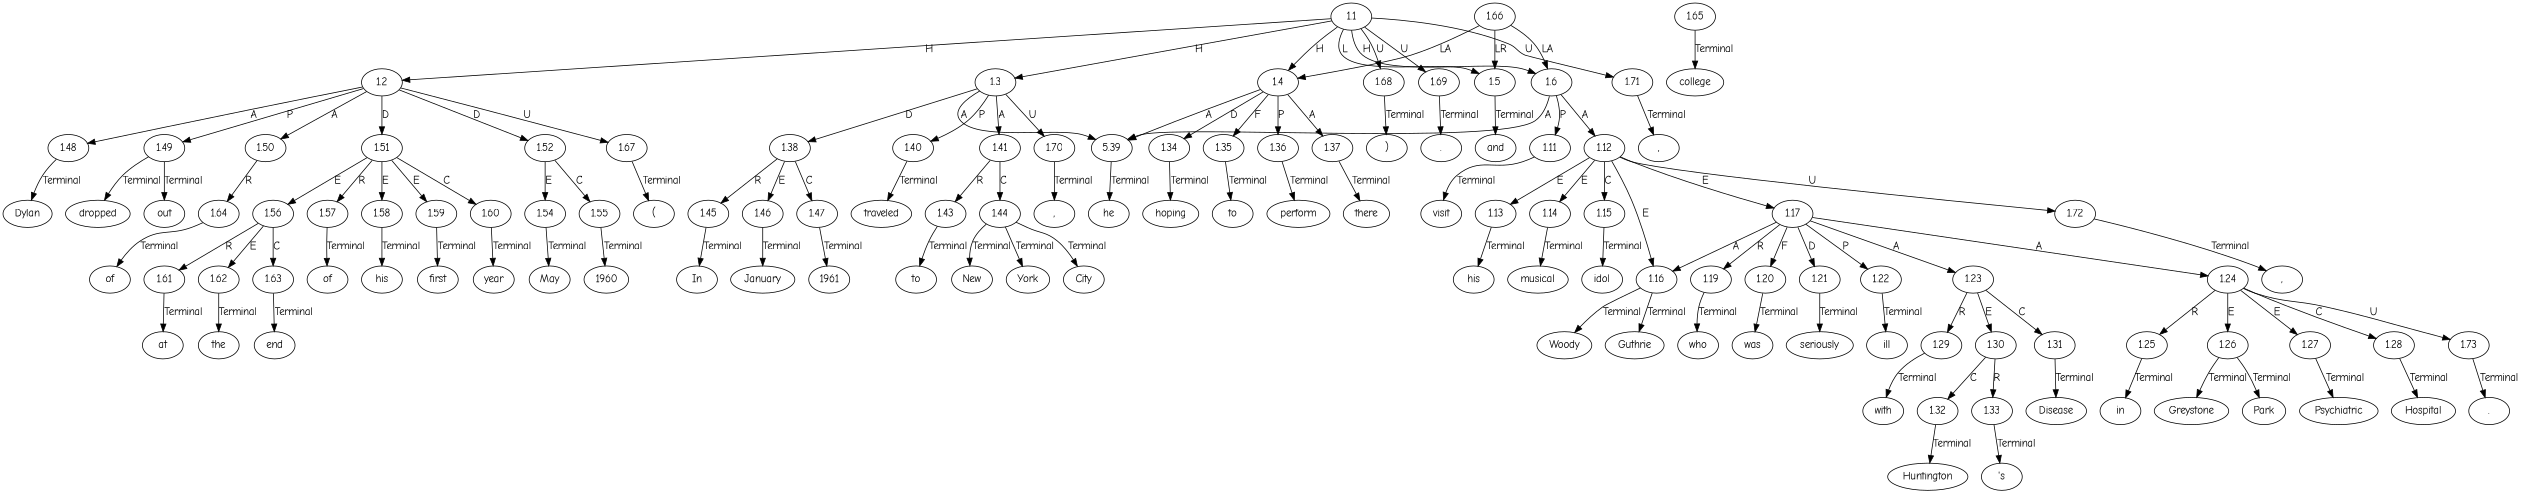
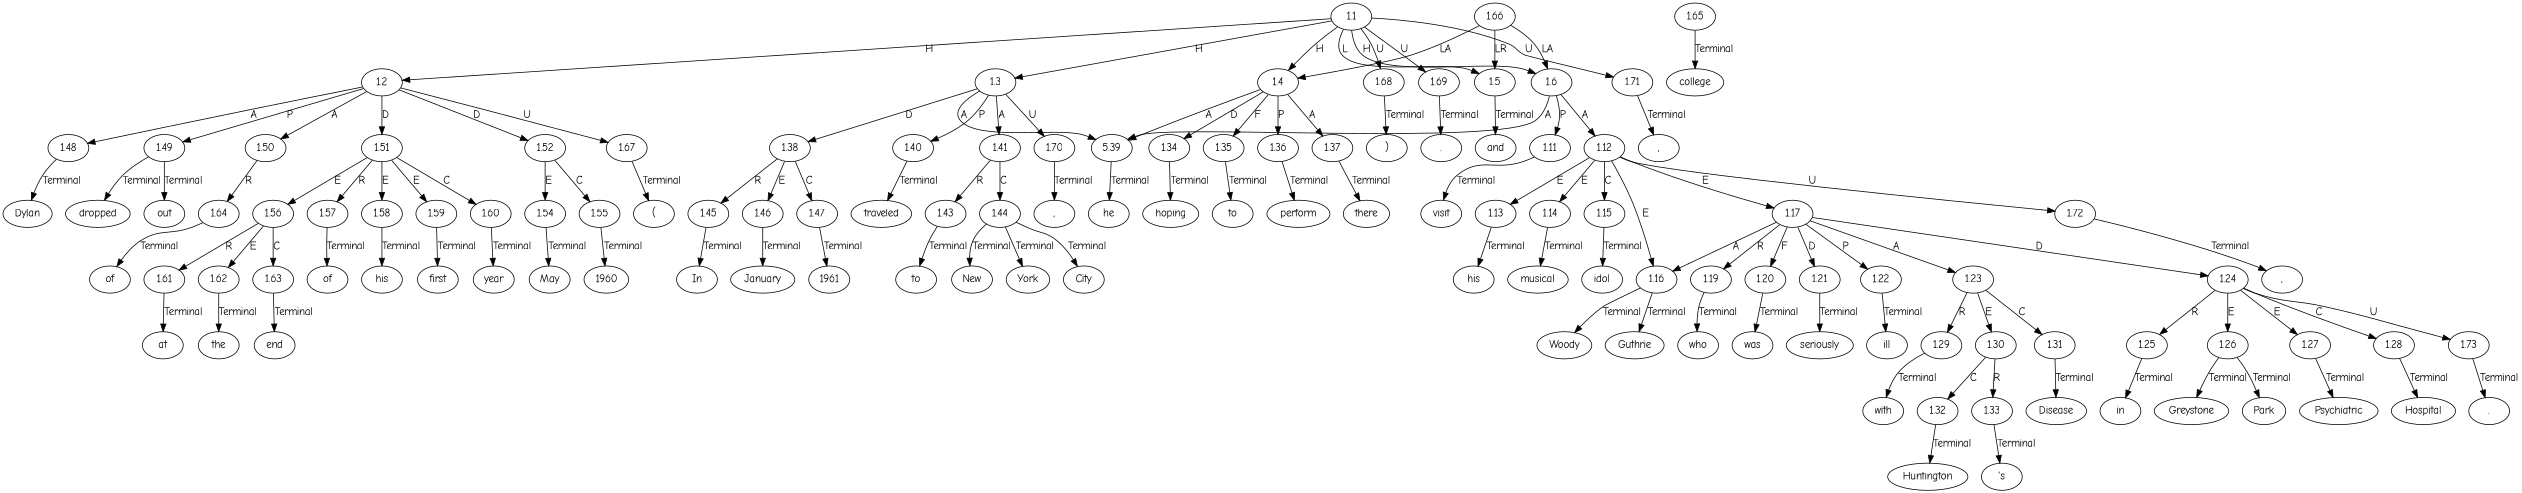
  digraph {
    fontname="Comic Neue"
    node [fontname="Comic Neue" ordering=out]
    edge [fontname="Comic Neue" ordering=out]
    n1 [label=Dylan]
    n2 [label=his]
    n3 [label=first]
    n4 [label=year]
    n5 [label="("]
    n6 [label=May]
    n7 [label=1960]
    n8 [label=")"]
    n9 [label="."]
    n10 [label=In]
    n11 [label=January]
    n12 [label=dropped]
    n13 [label=1961]
    n14 [label=","]
    n15 [label=he]
    n16 [label=traveled]
    n17 [label=to]
    n18 [label=New]
    n19 [label=York]
    n20 [label=City]
    n21 [label=","]
    n22 [label=hoping]
    n23 [label=out]
    n24 [label=to]
    n25 [label=perform]
    n26 [label=there]
    n27 [label=and]
    n28 [label=visit]
    n29 [label=his]
    n30 [label=musical]
    n31 [label=idol]
    n32 [label=Woody]
    n33 [label=Guthrie]
    n34 [label=of]
    n35 [label=","]
    n36 [label=who]
    n37 [label=was]
    n38 [label=seriously]
    n39 [label=ill]
    n40 [label=with]
    n41 [label=Huntington]
    n42 [label="'s"]
    n43 [label=Disease]
    n44 [label=in]
    n45 [label=college]
    n46 [label=Greystone]
    n47 [label=Park]
    n48 [label=Psychiatric]
    n49 [label=Hospital]
    n50 [label="."]
    n51 [label=at]
    n52 [label=the]
    n53 [label=end]
    n54 [label=of]
    n55 [label=1.1]
    n56 [label=1.2]
    n57 [label=1.3]
    n58 [label=1.4]
    n59 [label=1.5]
    n60 [label=1.6]
    n61 [label=1.68]
    n62 [label=1.69]
    n63 [label=1.71]
    n64 [label=1.48]
    n65 [label=1.49]
    n66 [label=1.50]
    n67 [label=1.51]
    n68 [label=1.52]
    n69 [label=1.67]
    n70 [label=1.38]
    n71 [label=5.39]
    n72 [label=1.40]
    n73 [label=1.41]
    n74 [label=1.70]
    n75 [label=1.34]
    n76 [label=1.35]
    n77 [label=1.36]
    n78 [label=1.37]
    n79 [label=1.11]
    n80 [label=1.12]
    n81 [label=1.64]
    n82 [label=1.56]
    n83 [label=1.57]
    n84 [label=1.58]
    n85 [label=1.59]
    n86 [label=1.60]
    n87 [label=1.54]
    n88 [label=1.55]
    n89 [label=1.45]
    n90 [label=1.46]
    n91 [label=1.47]
    n92 [label=1.43]
    n93 [label=1.44]
    n94 [label=1.13]
    n95 [label=1.14]
    n96 [label=1.15]
    n97 [label=1.16]
    n98 [label=1.17]
    n99 [label=1.72]
    n100 [label=1.19]
    n101 [label=1.20]
    n102 [label=1.21]
    n103 [label=1.22]
    n104 [label=1.23]
    n105 [label=1.24]
    n106 [label=1.29]
    n107 [label=1.30]
    n108 [label=1.31]
    n109 [label=1.25]
    n110 [label=1.26]
    n111 [label=1.27]
    n112 [label=1.28]
    n113 [label=1.73]
    n114 [label=1.32]
    n115 [label=1.33]
    n116 [label=1.65]
    n117 [label=1.61]
    n118 [label=1.62]
    n119 [label=1.63]
    n120 [label=1.66]
    n55 -> n56 [label=H]
    n55 -> n57 [label=H]
    n55 -> n58 [label=H]
    n55 -> n59 [label=L]
    n55 -> n60 [label=H]
    n55 -> n61 [label=U]
    n55 -> n62 [label=U]
    n55 -> n63 [label=U]
    n56 -> n64 [label=A]
    n56 -> n65 [label=P]
    n56 -> n66 [label=A]
    n56 -> n67 [label=D]
    n56 -> n68 [label=D]
    n56 -> n69 [label=U]
    n57 -> n70 [label=D]
    n57 -> n71 [label=A]
    n57 -> n72 [label=P]
    n57 -> n73 [label=A]
    n57 -> n74 [label=U]
    n58 -> n71 [label=A]
    n58 -> n75 [label=D]
    n58 -> n76 [label=F]
    n58 -> n77 [label=P]
    n58 -> n78 [label=A]
    n59 -> n27 [label=Terminal]
    n60 -> n71 [label=A]
    n60 -> n79 [label=P]
    n60 -> n80 [label=A]
    n61 -> n8 [label=Terminal]
    n62 -> n9 [label=Terminal]
    n63 -> n21 [label=Terminal]
    n64 -> n1 [label=Terminal]
    n65 -> n12 [label=Terminal]
    n65 -> n23 [label=Terminal]
    n66 -> n81 [label=R]
    n67 -> n82 [label=E]
    n67 -> n83 [label=R]
    n67 -> n84 [label=E]
    n67 -> n85 [label=E]
    n67 -> n86 [label=C]
    n68 -> n87 [label=E]
    n68 -> n88 [label=C]
    n69 -> n5 [label=Terminal]
    n70 -> n89 [label=R]
    n70 -> n90 [label=E]
    n70 -> n91 [label=C]
    n71 -> n15 [label=Terminal]
    n72 -> n16 [label=Terminal]
    n73 -> n92 [label=R]
    n73 -> n93 [label=C]
    n74 -> n14 [label=Terminal]
    n75 -> n22 [label=Terminal]
    n76 -> n24 [label=Terminal]
    n77 -> n25 [label=Terminal]
    n78 -> n26 [label=Terminal]
    n79 -> n28 [label=Terminal]
    n80 -> n94 [label=E]
    n80 -> n95 [label=E]
    n80 -> n96 [label=C]
    n80 -> n97 [label=E]
    n80 -> n98 [label=E]
    n80 -> n99 [label=U]
    n81 -> n34 [label=Terminal]
    n82 -> n117 [label=R]
    n82 -> n118 [label=E]
    n82 -> n119 [label=C]
    n83 -> n54 [label=Terminal]
    n84 -> n2 [label=Terminal]
    n85 -> n3 [label=Terminal]
    n86 -> n4 [label=Terminal]
    n87 -> n6 [label=Terminal]
    n88 -> n7 [label=Terminal]
    n89 -> n10 [label=Terminal]
    n90 -> n11 [label=Terminal]
    n91 -> n13 [label=Terminal]
    n92 -> n17 [label=Terminal]
    n93 -> n18 [label=Terminal]
    n93 -> n19 [label=Terminal]
    n93 -> n20 [label=Terminal]
    n94 -> n29 [label=Terminal]
    n95 -> n30 [label=Terminal]
    n96 -> n31 [label=Terminal]
    n97 -> n32 [label=Terminal]
    n97 -> n33 [label=Terminal]
    n98 -> n97 [label=A]
    n98 -> n100 [label=R]
    n98 -> n101 [label=F]
    n98 -> n102 [label=D]
    n98 -> n103 [label=P]
    n98 -> n104 [label=A]
-   n98 -> n105 [label=A]
+   n98 -> n105 [label=D]
    n99 -> n35 [label=Terminal]
    n100 -> n36 [label=Terminal]
    n101 -> n37 [label=Terminal]
    n102 -> n38 [label=Terminal]
    n103 -> n39 [label=Terminal]
    n104 -> n106 [label=R]
    n104 -> n107 [label=E]
    n104 -> n108 [label=C]
    n105 -> n109 [label=R]
    n105 -> n110 [label=E]
    n105 -> n111 [label=E]
    n105 -> n112 [label=C]
    n105 -> n113 [label=U]
    n106 -> n40 [label=Terminal]
    n107 -> n114 [label=C]
    n107 -> n115 [label=R]
    n108 -> n43 [label=Terminal]
    n109 -> n44 [label=Terminal]
    n110 -> n46 [label=Terminal]
    n110 -> n47 [label=Terminal]
    n111 -> n48 [label=Terminal]
    n112 -> n49 [label=Terminal]
    n113 -> n50 [label=Terminal]
    n114 -> n41 [label=Terminal]
    n115 -> n42 [label=Terminal]
    n116 -> n45 [label=Terminal]
    n117 -> n51 [label=Terminal]
    n118 -> n52 [label=Terminal]
    n119 -> n53 [label=Terminal]
    n120 -> n58 [label=LA]
    n120 -> n59 [label=LR]
    n120 -> n60 [label=LA]
  }
